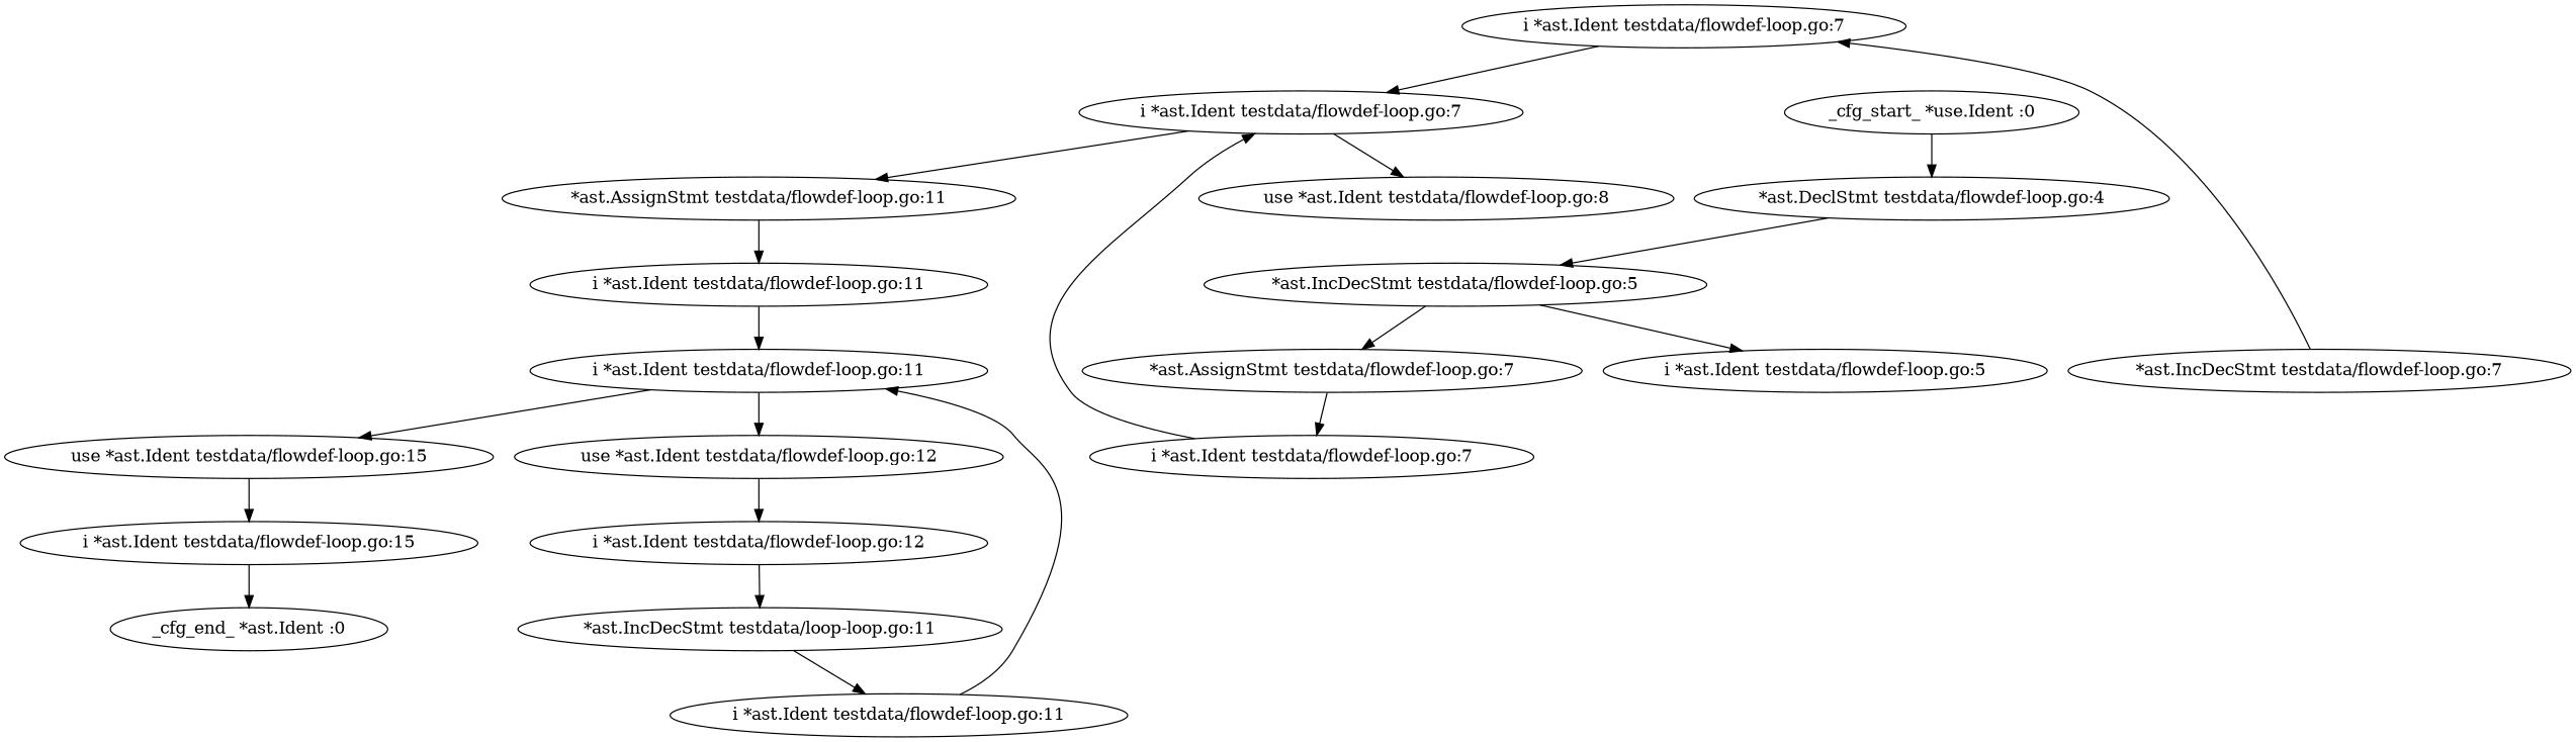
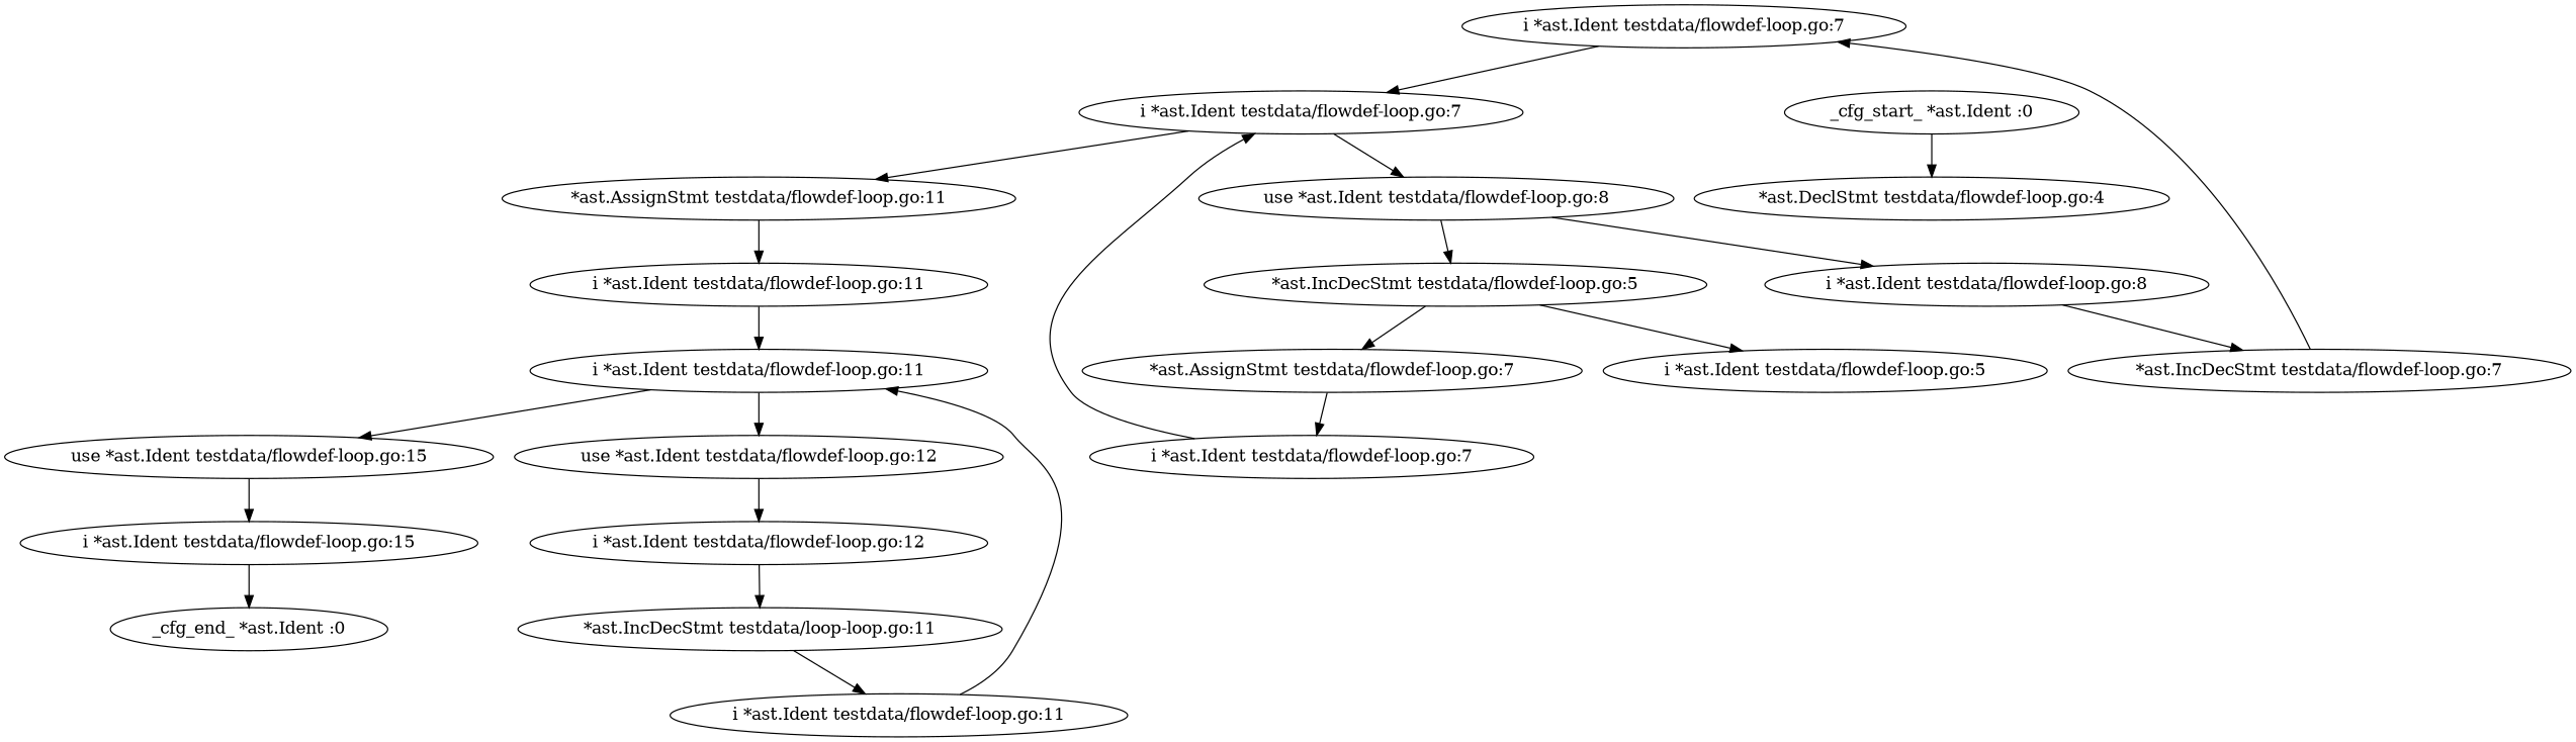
  digraph {
    n1 [label="i *ast.Ident testdata/flowdef-loop.go:7"]
    n2 [label="i *ast.Ident testdata/flowdef-loop.go:7"]
    n3 [label="use *ast.Ident testdata/flowdef-loop.go:8"]
    n4 [label="*ast.AssignStmt testdata/flowdef-loop.go:11"]
+   n5 [label="i *ast.Ident testdata/flowdef-loop.go:8"]
    n6 [label="i *ast.Ident testdata/flowdef-loop.go:11"]
    n7 [label="*ast.IncDecStmt testdata/flowdef-loop.go:7"]
    n8 [label="i *ast.Ident testdata/flowdef-loop.go:11"]
    n9 [label="i *ast.Ident testdata/flowdef-loop.go:11"]
    n10 [label="use *ast.Ident testdata/flowdef-loop.go:12"]
    n11 [label="use *ast.Ident testdata/flowdef-loop.go:15"]
    n12 [label="i *ast.Ident testdata/flowdef-loop.go:12"]
    n13 [label="i *ast.Ident testdata/flowdef-loop.go:15"]
    n14 [label="*ast.IncDecStmt testdata/loop-loop.go:11"]
    n15 [label="_cfg_end_ *ast.Ident :0"]
    n16 [label="i *ast.Ident testdata/flowdef-loop.go:7"]
    n17 [label="*ast.AssignStmt testdata/flowdef-loop.go:7"]
    n18 [label="i *ast.Ident testdata/flowdef-loop.go:5"]
    n19 [label="*ast.IncDecStmt testdata/flowdef-loop.go:5"]
    n20 [label="*ast.DeclStmt testdata/flowdef-loop.go:4"]
-   n21 [label="_cfg_start_ *use.Ident :0"]
+   n21 [label="_cfg_start_ *ast.Ident :0"]
    n1 -> n2
    n2 -> n3
    n2 -> n4
+   n3 -> n5
    n4 -> n6
+   n5 -> n7
    n6 -> n9
    n7 -> n1
    n8 -> n9
    n9 -> n10
    n9 -> n11
    n10 -> n12
    n11 -> n13
    n12 -> n14
    n13 -> n15
    n14 -> n8
    n16 -> n2
    n17 -> n16
    n19 -> n17
    n19 -> n18
-   n20 -> n19
+   n3 -> n19
    n21 -> n20
  }
